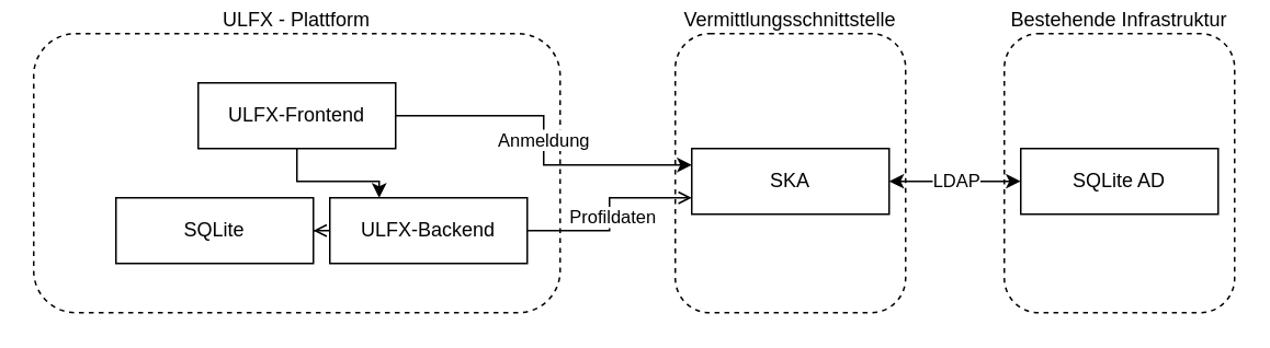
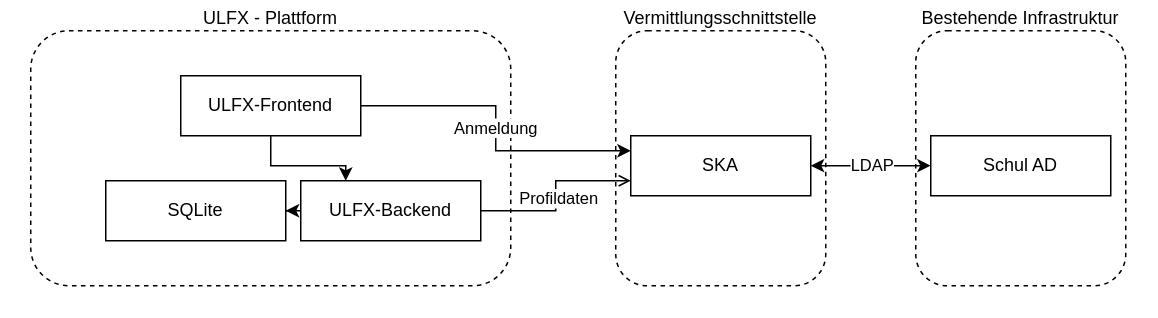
  <mxCell id="0" />
  <mxCell id="1" parent="0" />
  <mxCell id="2" value="Bestehende Infrastruktur&lt;div&gt;&lt;br&gt;&lt;/div&gt;&lt;div&gt;&lt;br&gt;&lt;/div&gt;&lt;div&gt;&lt;br&gt;&lt;/div&gt;&lt;div&gt;&lt;br&gt;&lt;/div&gt;&lt;div&gt;&lt;br&gt;&lt;/div&gt;&lt;div&gt;&lt;br&gt;&lt;/div&gt;&lt;div&gt;&lt;br&gt;&lt;/div&gt;&lt;div&gt;&lt;br&gt;&lt;/div&gt;&lt;div&gt;&lt;br&gt;&lt;/div&gt;&lt;div&gt;&lt;br&gt;&lt;/div&gt;&lt;div&gt;&lt;br&gt;&lt;/div&gt;&lt;div&gt;&lt;br&gt;&lt;/div&gt;&lt;div&gt;&lt;br&gt;&lt;/div&gt;" style="rounded=1;whiteSpace=wrap;html=1;fillColor=none;dashed=1;" parent="1" vertex="1"><mxGeometry x="610" y="20" width="140" height="170" as="geometry" /></mxCell>
  <mxCell id="3" value="Vermittlungsschnittstelle&lt;div&gt;&lt;br&gt;&lt;/div&gt;&lt;div&gt;&lt;br&gt;&lt;/div&gt;&lt;div&gt;&lt;br&gt;&lt;/div&gt;&lt;div&gt;&lt;br&gt;&lt;/div&gt;&lt;div&gt;&lt;br&gt;&lt;/div&gt;&lt;div&gt;&lt;br&gt;&lt;/div&gt;&lt;div&gt;&lt;br&gt;&lt;/div&gt;&lt;div&gt;&lt;br&gt;&lt;/div&gt;&lt;div&gt;&lt;br&gt;&lt;/div&gt;&lt;div&gt;&lt;br&gt;&lt;/div&gt;&lt;div&gt;&lt;br&gt;&lt;/div&gt;&lt;div&gt;&lt;br&gt;&lt;/div&gt;&lt;div&gt;&lt;br&gt;&lt;/div&gt;" style="rounded=1;whiteSpace=wrap;html=1;fillColor=none;dashed=1;" parent="1" vertex="1"><mxGeometry x="410" y="20" width="140" height="170" as="geometry" /></mxCell>
  <mxCell id="4" value="ULFX - Plattform&lt;div&gt;&lt;br&gt;&lt;/div&gt;&lt;div&gt;&lt;br&gt;&lt;/div&gt;&lt;div&gt;&lt;br&gt;&lt;/div&gt;&lt;div&gt;&lt;br&gt;&lt;/div&gt;&lt;div&gt;&lt;br&gt;&lt;/div&gt;&lt;div&gt;&lt;br&gt;&lt;/div&gt;&lt;div&gt;&lt;br&gt;&lt;/div&gt;&lt;div&gt;&lt;br&gt;&lt;/div&gt;&lt;div&gt;&lt;br&gt;&lt;/div&gt;&lt;div&gt;&lt;br&gt;&lt;/div&gt;&lt;div&gt;&lt;br&gt;&lt;/div&gt;&lt;div&gt;&lt;br&gt;&lt;/div&gt;&lt;div&gt;&lt;br&gt;&lt;/div&gt;" style="rounded=1;whiteSpace=wrap;html=1;fillColor=none;dashed=1;" parent="1" vertex="1"><mxGeometry x="20" y="20" width="320" height="170" as="geometry" /></mxCell>
  <mxCell id="5" style="edgeStyle=orthogonalEdgeStyle;rounded=0;orthogonalLoop=1;jettySize=auto;html=1;entryX=0;entryY=0.25;entryDx=0;entryDy=0;" edge="1" parent="1" source="8" target="15"><mxGeometry relative="1" as="geometry" /></mxCell>
  <mxCell id="6" value="Anmeldung" style="edgeLabel;html=1;align=center;verticalAlign=middle;resizable=0;points=[];" vertex="1" connectable="0" parent="5"><mxGeometry x="-0.005" y="-1" relative="1" as="geometry"><mxPoint as="offset" /></mxGeometry></mxCell>
  <mxCell id="7" style="edgeStyle=orthogonalEdgeStyle;rounded=0;orthogonalLoop=1;jettySize=auto;html=1;entryX=0.25;entryY=0;entryDx=0;entryDy=0;" edge="1" parent="1" source="8" target="12"><mxGeometry relative="1" as="geometry" /></mxCell>
  <mxCell id="8" value="ULFX-Frontend" style="rounded=0;whiteSpace=wrap;html=1;" parent="1" vertex="1"><mxGeometry x="120" y="50" width="120" height="40" as="geometry" /></mxCell>
- <mxCell id="9" style="edgeStyle=orthogonalEdgeStyle;rounded=0;orthogonalLoop=1;jettySize=auto;html=1;entryX=1;entryY=0.5;entryDx=0;entryDy=0;endArrow=open;" edge="1" parent="1" source="12" target="17"><mxGeometry relative="1" as="geometry" /></mxCell>
+ <mxCell id="9" style="edgeStyle=orthogonalEdgeStyle;rounded=0;orthogonalLoop=1;jettySize=auto;html=1;entryX=1;entryY=0.5;entryDx=0;entryDy=0;" edge="1" parent="1" source="12" target="17"><mxGeometry relative="1" as="geometry" /></mxCell>
  <mxCell id="10" style="edgeStyle=orthogonalEdgeStyle;rounded=0;orthogonalLoop=1;jettySize=auto;html=1;entryX=0;entryY=0.75;entryDx=0;entryDy=0;endArrow=open;" edge="1" parent="1" source="12" target="15"><mxGeometry relative="1" as="geometry" /></mxCell>
  <mxCell id="11" value="Profildaten" style="edgeLabel;html=1;align=center;verticalAlign=middle;resizable=0;points=[];" vertex="1" connectable="0" parent="10"><mxGeometry x="-0.017" y="-1" relative="1" as="geometry"><mxPoint as="offset" /></mxGeometry></mxCell>
  <mxCell id="12" value="ULFX-Backend" style="rounded=0;whiteSpace=wrap;html=1;" parent="1" vertex="1"><mxGeometry x="200" y="120" width="120" height="40" as="geometry" /></mxCell>
  <mxCell id="13" style="edgeStyle=orthogonalEdgeStyle;rounded=0;orthogonalLoop=1;jettySize=auto;html=1;entryX=0;entryY=0.5;entryDx=0;entryDy=0;startArrow=classic;startFill=1;" parent="1" edge="1"><mxGeometry relative="1" as="geometry"><mxPoint x="540" y="109.93" as="sourcePoint" /><mxPoint x="620" y="109.93" as="targetPoint" /></mxGeometry></mxCell>
  <mxCell id="14" value="LDAP" style="edgeLabel;html=1;align=center;verticalAlign=middle;resizable=0;points=[];" vertex="1" connectable="0" parent="13"><mxGeometry x="-0.101" relative="1" as="geometry"><mxPoint x="4" as="offset" /></mxGeometry></mxCell>
  <mxCell id="15" value="SKA" style="rounded=0;whiteSpace=wrap;html=1;" parent="1" vertex="1"><mxGeometry x="420" y="90" width="120" height="40" as="geometry" /></mxCell>
- <mxCell id="16" value="SQLite AD" style="rounded=0;whiteSpace=wrap;html=1;" parent="1" vertex="1"><mxGeometry x="620" y="90" width="120" height="40" as="geometry" /></mxCell>
+ <mxCell id="16" value="Schul AD" style="rounded=0;whiteSpace=wrap;html=1;" parent="1" vertex="1"><mxGeometry x="620" y="90" width="120" height="40" as="geometry" /></mxCell>
  <mxCell id="17" value="SQLite" style="rounded=0;whiteSpace=wrap;html=1;" parent="1" vertex="1"><mxGeometry x="70" y="120" width="120" height="40" as="geometry" /></mxCell>
